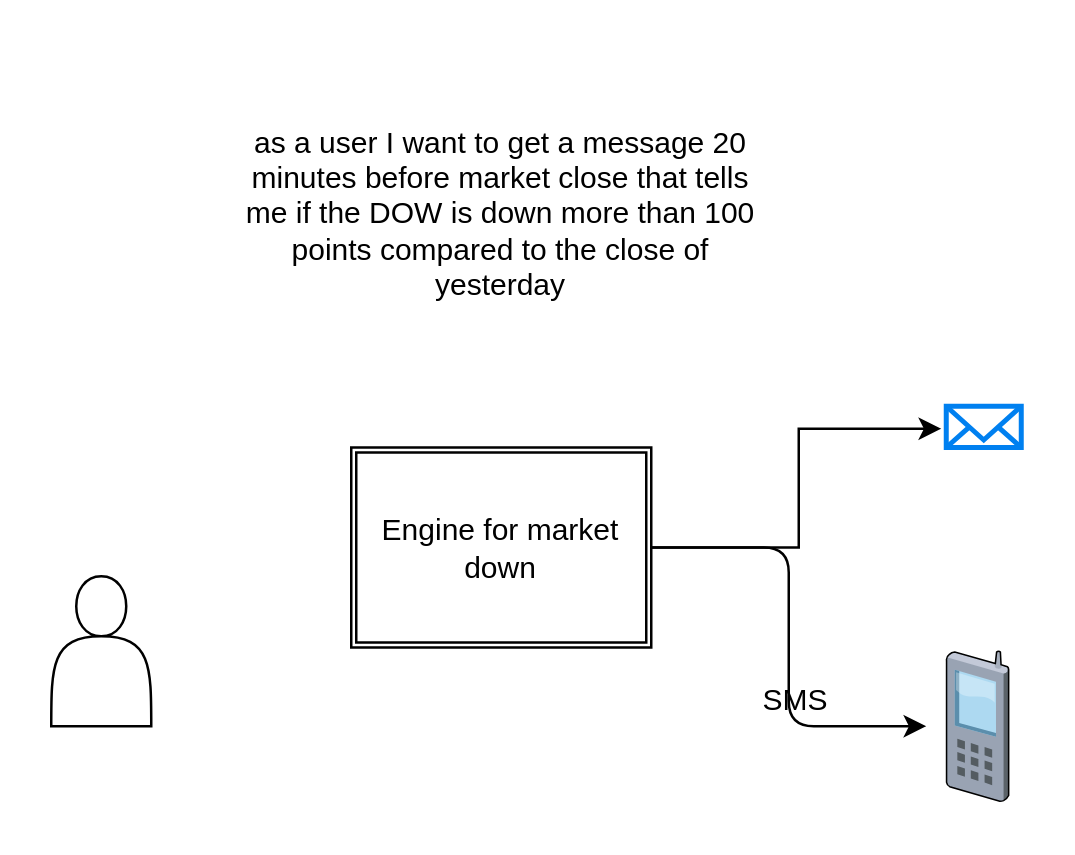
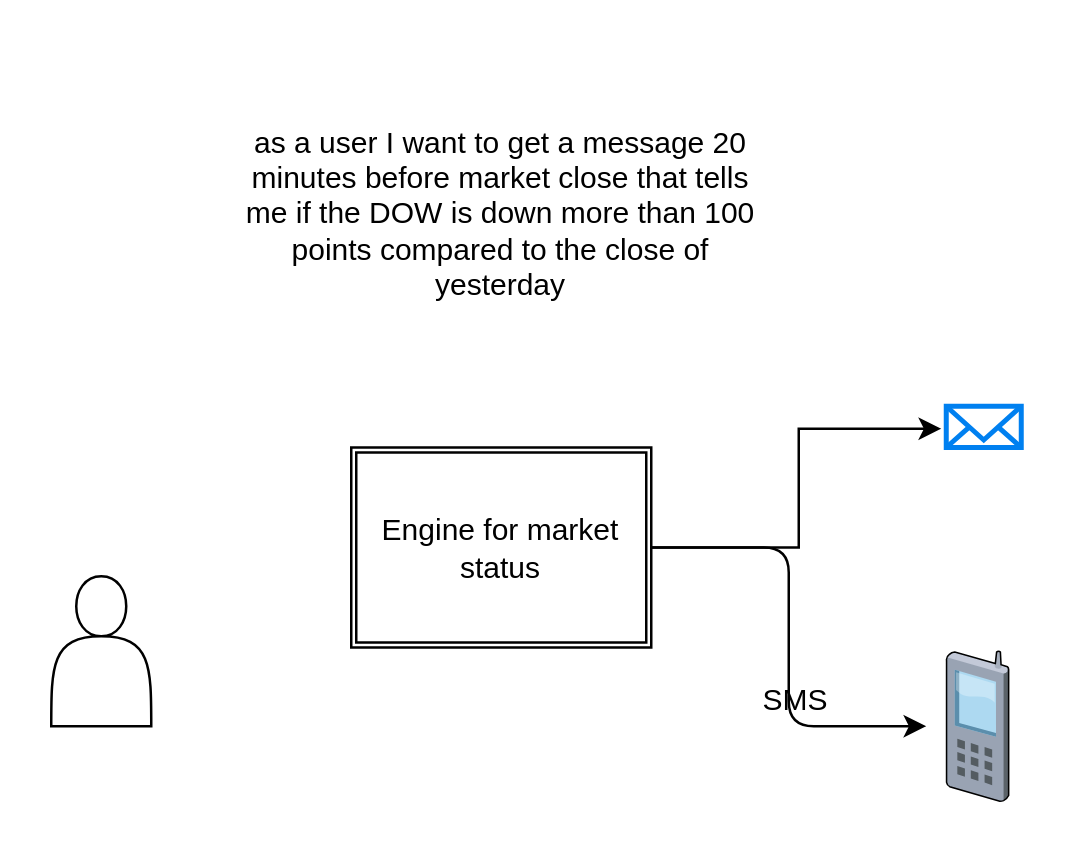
  <mxCell id="0" />
  <mxCell id="1" parent="0" />
  <mxCell id="2" value="" style="shape=actor;whiteSpace=wrap;html=1;" vertex="1" parent="1"><mxGeometry x="20" y="230" width="40" height="60" as="geometry" /></mxCell>
  <mxCell id="3" style="edgeStyle=orthogonalEdgeStyle;rounded=0;orthogonalLoop=1;jettySize=auto;html=1;entryX=-0.067;entryY=0.545;entryDx=0;entryDy=0;entryPerimeter=0;" edge="1" parent="1" source="4" target="7"><mxGeometry relative="1" as="geometry"><mxPoint x="270" y="170" as="targetPoint" /></mxGeometry></mxCell>
- <mxCell id="4" value="Engine for market down" style="shape=ext;double=1;rounded=0;whiteSpace=wrap;html=1;" vertex="1" parent="1"><mxGeometry x="140" y="178.5" width="120" height="80" as="geometry" /></mxCell>
+ <mxCell id="4" value="Engine for market status" style="shape=ext;double=1;rounded=0;whiteSpace=wrap;html=1;" vertex="1" parent="1"><mxGeometry x="140" y="178.5" width="120" height="80" as="geometry" /></mxCell>
  <mxCell id="5" value="" style="edgeStyle=elbowEdgeStyle;elbow=horizontal;endArrow=classic;html=1;exitX=1;exitY=0.5;exitDx=0;exitDy=0;" edge="1" parent="1" source="4"><mxGeometry width="50" height="50" relative="1" as="geometry"><mxPoint x="260" y="350" as="sourcePoint" /><mxPoint x="370" y="290" as="targetPoint" /></mxGeometry></mxCell>
  <mxCell id="6" value="" style="verticalLabelPosition=bottom;aspect=fixed;html=1;verticalAlign=top;strokeColor=none;align=center;outlineConnect=0;shape=mxgraph.citrix.cell_phone;" vertex="1" parent="1"><mxGeometry x="378" y="260" width="25" height="60" as="geometry" /></mxCell>
  <mxCell id="7" value="" style="html=1;verticalLabelPosition=bottom;align=center;labelBackgroundColor=#ffffff;verticalAlign=top;strokeWidth=2;strokeColor=#0080F0;shadow=0;dashed=0;shape=mxgraph.ios7.icons.mail;" vertex="1" parent="1"><mxGeometry x="378" y="162" width="30" height="16.5" as="geometry" /></mxCell>
  <mxCell id="8" value="as a user I want to get a message 20 minutes before market close that tells me if the DOW is down more than 100 points compared to the close of yesterday" style="text;html=1;strokeColor=none;fillColor=none;align=center;verticalAlign=middle;whiteSpace=wrap;rounded=0;" vertex="1" parent="1"><mxGeometry x="95" y="20" width="210" height="130" as="geometry" /></mxCell>
  <mxCell id="9" value="SMS" style="text;html=1;strokeColor=none;fillColor=none;align=center;verticalAlign=middle;whiteSpace=wrap;rounded=0;" vertex="1" parent="1"><mxGeometry x="298" y="270" width="40" height="20" as="geometry" /></mxCell>
